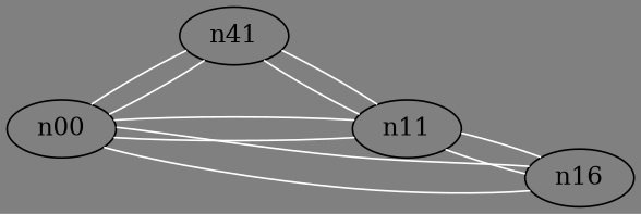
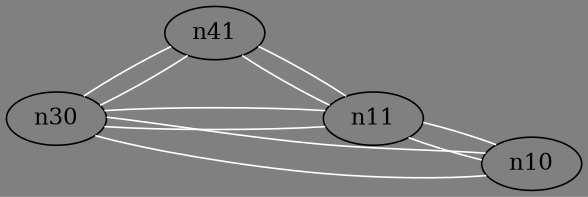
  digraph {
    bgcolor="#808080"
    rankdir=LR
    edge [color="#ffffff" dir=none splines=false]
-   n00 [height=0.3 width=0.3]
+   n00 [height=0.3 width=0.3 label=n30]
    n01 [height=0.3 label=n41 width=0.3]
-   n10 [height=0.3 width=0.3 label=n16]
+   n10 [height=0.3 width=0.3]
    n11 [height=0.3 width=0.3]
    subgraph sub_1 {
    }
    subgraph sub_2 {
      n00
      n01
      n10
      n11
    }
    n00 -> n01
    n00 -> n10
    n00 -> n11
    n01 -> n00
    n01 -> n11
    n10 -> n00
    n10 -> n11
    n11 -> n00
    n11 -> n01
    n11 -> n10
  }
